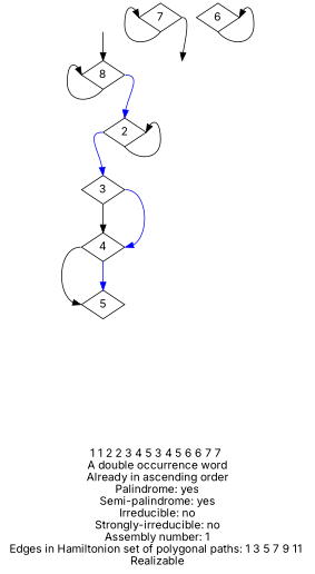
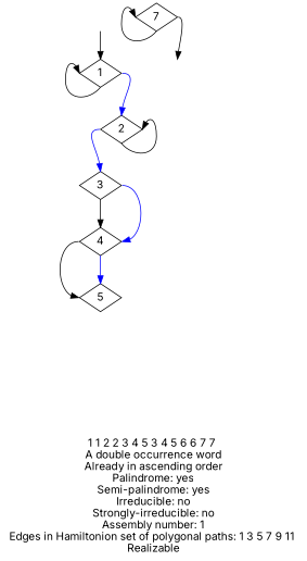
  digraph {
    fontname=Inter
    label="1 1 2 2 3 4 5 3 4 5 6 6 7 7 \nA double occurrence word\nAlready in ascending order\nPalindrome: yes\nSemi-palindrome: yes\nIrreducible: no\nStrongly-irreducible: no\nAssembly number: 1\nEdges in Hamiltonion set of polygonal paths: 1 3 5 7 9 11 \nRealizable\n"
    node [fontname=Inter shape=diamond]
    edge [fontname=Inter headport=n tailport=s]
    a [style=invis]
-   1 [label=8]
+   1
    2
    b [style=invis]
    3
    4
    5
-   6
    7
    a -> 1
    1 -> 1 [headport=w]
    1 -> 2 [color=blue tailport=e]
    2 -> 2 [headport=e]
    2 -> 3 [color=blue tailport=w]
    3 -> 4
    3 -> 4 [color=blue headport=e tailport=e]
    4 -> 5 [color=blue]
    4 -> 5 [headport=w tailport=w]
-   6 -> 6 [headport=e]
    7 -> b [tailport=e]
    7 -> 7 [headport=w]
  }
